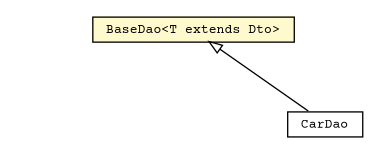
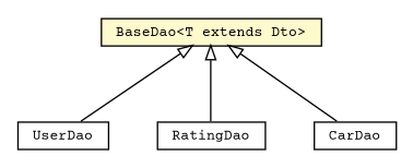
  digraph {
    fontname="Courier Prime"
    nodesep=0.25
    rankdir=TB
    ranksep=0.5
    node [fontcolor=black fontname="Courier Prime" fontsize=10.0 shape=plaintext]
    edge [arrowtail=empty dir=back fontname="Courier Prime" fontsize=10 headport=p labelfontname=arial labelfontsize=10 tailport=p]
+   n1 [label=<<table title="com.gwtplatform.carstore.server.dao.UserDao" border="0" cellborder="1" cellspacing="0" cellpadding="2" port="p" href="./UserDao.html"> 		<tr><td><table border="0" cellspacing="0" cellpadding="1"> <tr><td align="center" balign="center"> UserDao </td></tr> 		</table></td></tr> 		</table>>]
+   n2 [label=<<table title="com.gwtplatform.carstore.server.dao.RatingDao" border="0" cellborder="1" cellspacing="0" cellpadding="2" port="p" href="./RatingDao.html"> 		<tr><td><table border="0" cellspacing="0" cellpadding="1"> <tr><td align="center" balign="center"> RatingDao </td></tr> 		</table></td></tr> 		</table>>]
    n3 [label=<<table title="com.gwtplatform.carstore.server.dao.CarDao" border="0" cellborder="1" cellspacing="0" cellpadding="2" port="p" href="./CarDao.html"> 		<tr><td><table border="0" cellspacing="0" cellpadding="1"> <tr><td align="center" balign="center"> CarDao </td></tr> 		</table></td></tr> 		</table>>]
    n4 [label=<<table title="com.gwtplatform.carstore.server.dao.BaseDao" border="0" cellborder="1" cellspacing="0" cellpadding="2" port="p" bgcolor="lemonChiffon" href="./BaseDao.html"> 		<tr><td><table border="0" cellspacing="0" cellpadding="1"> <tr><td align="center" balign="center"> BaseDao&lt;T extends Dto&gt; </td></tr> 		</table></td></tr> 		</table>>]
+   n4 -> n1
+   n4 -> n2
    n4 -> n3
  }
